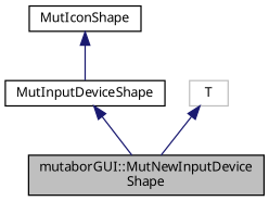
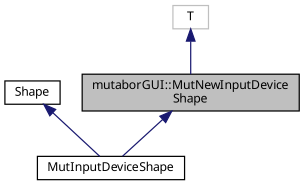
  digraph {
    node [color=black fillcolor=white fontname=Sans fontsize=10 shape=record style=filled]
    edge [color=midnightblue dir=back fontname=Sans fontsize=10 labelfontname=Sans labelfontsize=10 style=solid]
    n1 [fillcolor=grey75 fontcolor=black height=0.2 label="mutaborGUI::MutNewInputDevice\lShape" width=0.4]
    n2 [height=0.2 label=MutInputDeviceShape width=0.4]
-   n3 [height=0.2 label=MutIconShape width=0.4]
+   n3 [height=0.2 label=Shape width=0.4]
    n4 [color=grey75 height=0.2 label=T width=0.4]
-   n2 -> n1
+   n1 -> n2
    n3 -> n2
    n4 -> n1
  }
